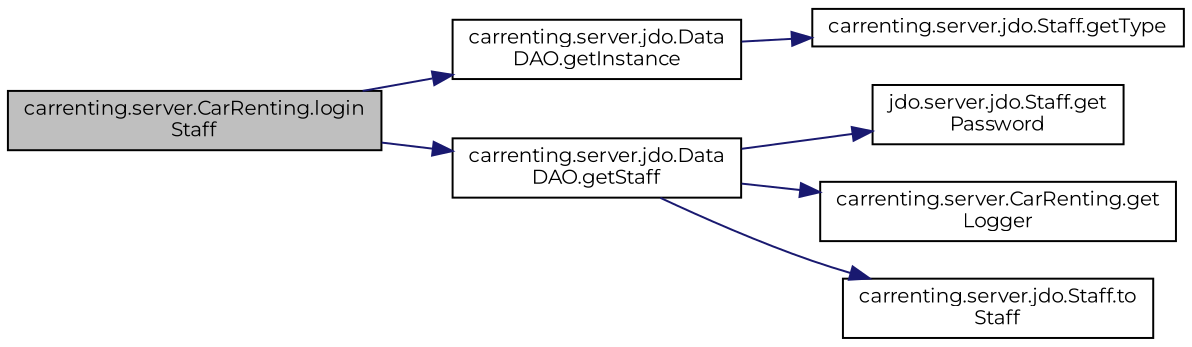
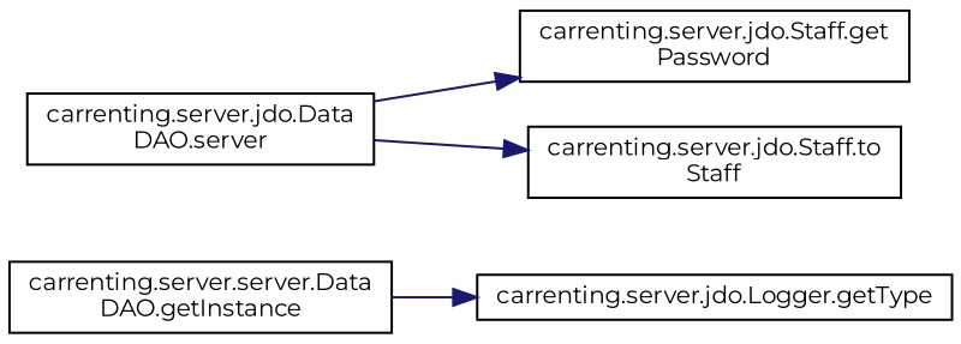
  digraph {
    fontname=Montserrat
    rankdir=LR
    node [color=black fillcolor=white fontname=Montserrat fontsize=10 shape=record style=filled]
    edge [color=midnightblue fontname=Montserrat fontsize=10 labelfontname=Helvetica labelfontsize=10 style=solid]
-   n1 [fillcolor=grey75 fontcolor=black height=0.2 label="carrenting.server.CarRenting.login\lStaff" width=0.4]
-   n2 [height=0.2 label="carrenting.server.jdo.Data\lDAO.getInstance" width=0.4]
-   n3 [height=0.2 label="carrenting.server.jdo.Data\lDAO.getStaff" width=0.4]
-   n4 [height=0.2 label="carrenting.server.jdo.Staff.getType" width=0.4]
-   n5 [height=0.2 label="jdo.server.jdo.Staff.get\lPassword" width=0.4]
-   n6 [height=0.2 label="carrenting.server.CarRenting.get\lLogger" width=0.4]
+   n2 [height=0.2 label="carrenting.server.server.Data\lDAO.getInstance" width=0.4]
+   n3 [height=0.2 label="carrenting.server.jdo.Data\lDAO.server" width=0.4]
+   n4 [height=0.2 label="carrenting.server.jdo.Logger.getType" width=0.4]
+   n5 [height=0.2 label="carrenting.server.jdo.Staff.get\lPassword" width=0.4]
    n7 [height=0.2 label="carrenting.server.jdo.Staff.to\lStaff" width=0.4]
-   n1 -> n2
-   n1 -> n3
    n2 -> n4
    n3 -> n5
-   n3 -> n6
    n3 -> n7
  }
